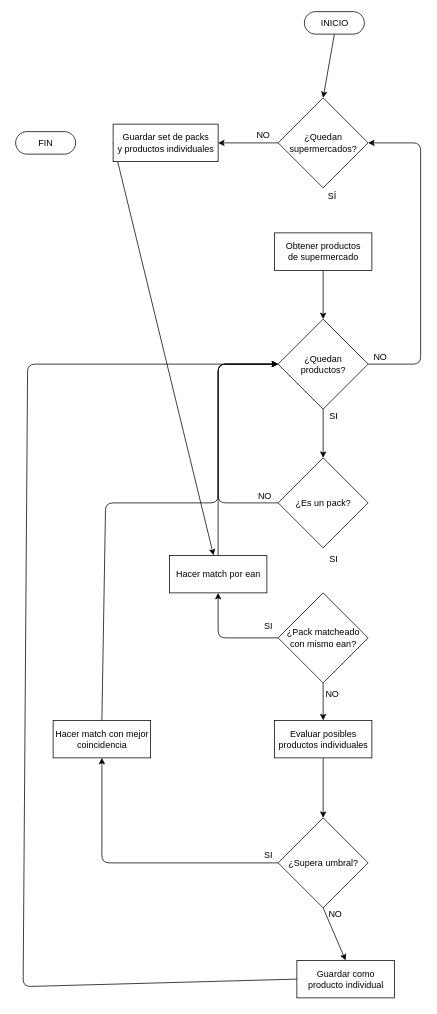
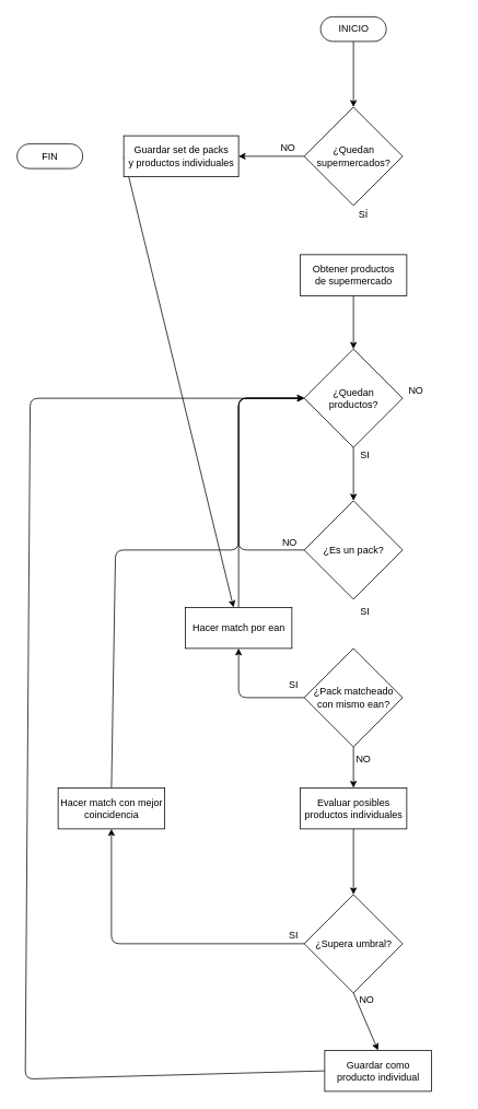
  <mxCell id="0" />
  <mxCell id="1" parent="0" />
  <mxCell id="2" style="edgeStyle=none;html=1;exitX=0;exitY=0.5;exitDx=0;exitDy=0;entryX=1;entryY=0.5;entryDx=0;entryDy=0;" parent="1" source="3" target="38" edge="1"><mxGeometry relative="1" as="geometry"><mxPoint x="290" y="190" as="targetPoint" /></mxGeometry></mxCell>
  <mxCell id="3" value="¿Quedan &lt;br&gt;supermercados?" style="shape=rhombus;html=1;dashed=0;whitespace=wrap;perimeter=rhombusPerimeter;" parent="1" vertex="1"><mxGeometry x="370" y="130" width="120" height="120" as="geometry" /></mxCell>
  <mxCell id="4" style="edgeStyle=none;html=1;entryX=0.5;entryY=0;entryDx=0;entryDy=0;exitX=0.5;exitY=0.5;exitDx=0;exitDy=15;exitPerimeter=0;" parent="1" source="23" target="3" edge="1"><mxGeometry relative="1" as="geometry"><mxPoint x="430" y="50" as="sourcePoint" /></mxGeometry></mxCell>
  <mxCell id="5" style="edgeStyle=none;html=1;entryX=0.5;entryY=0;entryDx=0;entryDy=0;" parent="1" source="6" target="10" edge="1"><mxGeometry relative="1" as="geometry" /></mxCell>
  <mxCell id="6" value="Obtener productos&lt;br&gt;de supermercado" style="html=1;dashed=0;whitespace=wrap;" parent="1" vertex="1"><mxGeometry x="365" y="310" width="130" height="50" as="geometry" /></mxCell>
  <mxCell id="7" value="SÍ" style="text;html=1;align=center;verticalAlign=middle;resizable=0;points=[];autosize=1;strokeColor=none;fillColor=none;" parent="1" vertex="1"><mxGeometry x="427" y="246" width="30" height="30" as="geometry" /></mxCell>
- <mxCell id="8" style="edgeStyle=none;html=1;entryX=1;entryY=0.5;entryDx=0;entryDy=0;exitX=1;exitY=0.5;exitDx=0;exitDy=0;" parent="1" source="10" target="3" edge="1"><mxGeometry relative="1" as="geometry"><Array as="points"><mxPoint x="560" y="485" /><mxPoint x="560" y="190" /></Array></mxGeometry></mxCell>
  <mxCell id="9" style="edgeStyle=none;html=1;entryX=0.5;entryY=0;entryDx=0;entryDy=0;" parent="1" source="10" target="13" edge="1"><mxGeometry relative="1" as="geometry" /></mxCell>
  <mxCell id="10" value="¿Quedan &lt;br&gt;productos?" style="shape=rhombus;html=1;dashed=0;whitespace=wrap;perimeter=rhombusPerimeter;" parent="1" vertex="1"><mxGeometry x="370" y="425" width="120" height="120" as="geometry" /></mxCell>
  <mxCell id="11" value="NO" style="text;html=1;align=center;verticalAlign=middle;resizable=0;points=[];autosize=1;strokeColor=none;fillColor=none;" parent="1" vertex="1"><mxGeometry x="486" y="461" width="40" height="30" as="geometry" /></mxCell>
  <mxCell id="12" style="edgeStyle=none;html=1;entryX=0;entryY=0.5;entryDx=0;entryDy=0;exitX=0;exitY=0.5;exitDx=0;exitDy=0;" parent="1" source="13" target="10" edge="1"><mxGeometry relative="1" as="geometry"><Array as="points"><mxPoint x="290" y="670" /><mxPoint x="290" y="485" /></Array></mxGeometry></mxCell>
  <mxCell id="13" value="¿Es un pack?" style="shape=rhombus;html=1;dashed=0;whitespace=wrap;perimeter=rhombusPerimeter;" parent="1" vertex="1"><mxGeometry x="370" y="610" width="120" height="120" as="geometry" /></mxCell>
  <mxCell id="14" value="NO" style="text;html=1;align=center;verticalAlign=middle;resizable=0;points=[];autosize=1;strokeColor=none;fillColor=none;" parent="1" vertex="1"><mxGeometry x="332" y="646" width="40" height="30" as="geometry" /></mxCell>
  <mxCell id="15" value="SI" style="text;html=1;align=center;verticalAlign=middle;resizable=0;points=[];autosize=1;strokeColor=none;fillColor=none;" parent="1" vertex="1"><mxGeometry x="429" y="540" width="30" height="30" as="geometry" /></mxCell>
  <mxCell id="16" style="edgeStyle=none;html=1;exitX=0;exitY=0.5;exitDx=0;exitDy=0;entryX=0.5;entryY=1;entryDx=0;entryDy=0;" parent="1" source="18" target="21" edge="1"><mxGeometry relative="1" as="geometry"><mxPoint x="570" y="850" as="targetPoint" /><Array as="points"><mxPoint x="290" y="850" /></Array></mxGeometry></mxCell>
  <mxCell id="17" style="edgeStyle=none;html=1;entryX=0.5;entryY=0;entryDx=0;entryDy=0;" parent="1" source="18" target="25" edge="1"><mxGeometry relative="1" as="geometry" /></mxCell>
  <mxCell id="18" value="¿Pack matcheado&lt;br&gt;con mismo ean?" style="shape=rhombus;html=1;dashed=0;whitespace=wrap;perimeter=rhombusPerimeter;" parent="1" vertex="1"><mxGeometry x="370" y="790" width="120" height="120" as="geometry" /></mxCell>
  <mxCell id="19" value="SI" style="text;html=1;align=center;verticalAlign=middle;resizable=0;points=[];autosize=1;strokeColor=none;fillColor=none;" parent="1" vertex="1"><mxGeometry x="429" y="730" width="30" height="30" as="geometry" /></mxCell>
  <mxCell id="20" style="edgeStyle=none;html=1;exitX=0.5;exitY=0;exitDx=0;exitDy=0;entryX=0;entryY=0.5;entryDx=0;entryDy=0;" parent="1" source="21" target="10" edge="1"><mxGeometry relative="1" as="geometry"><mxPoint x="310" y="690" as="targetPoint" /><Array as="points"><mxPoint x="290" y="485" /></Array></mxGeometry></mxCell>
  <mxCell id="21" value="Hacer match por ean" style="html=1;dashed=0;whitespace=wrap;" parent="1" vertex="1"><mxGeometry x="225" y="740" width="130" height="50" as="geometry" /></mxCell>
  <mxCell id="22" value="SI" style="text;html=1;align=center;verticalAlign=middle;resizable=0;points=[];autosize=1;strokeColor=none;fillColor=none;" parent="1" vertex="1"><mxGeometry x="342" y="820" width="30" height="30" as="geometry" /></mxCell>
- <mxCell id="23" value="INICIO" style="html=1;dashed=0;whitespace=wrap;shape=mxgraph.dfd.start" parent="1" vertex="1"><mxGeometry x="405" y="15" width="80" height="30" as="geometry" /></mxCell>
+ <mxCell id="23" value="INICIO" style="html=1;dashed=0;whitespace=wrap;shape=mxgraph.dfd.start" parent="1" vertex="1"><mxGeometry x="390" y="20" width="80" height="30" as="geometry" /></mxCell>
  <mxCell id="24" style="edgeStyle=none;html=1;exitX=0.5;exitY=1;exitDx=0;exitDy=0;entryX=0.5;entryY=0;entryDx=0;entryDy=0;" parent="1" source="25" target="31" edge="1"><mxGeometry relative="1" as="geometry" /></mxCell>
  <mxCell id="25" value="Evaluar posibles&lt;br&gt;productos individuales" style="html=1;dashed=0;whitespace=wrap;" parent="1" vertex="1"><mxGeometry x="365" y="960" width="130" height="50" as="geometry" /></mxCell>
  <mxCell id="26" value="NO" style="text;html=1;align=center;verticalAlign=middle;resizable=0;points=[];autosize=1;strokeColor=none;fillColor=none;" parent="1" vertex="1"><mxGeometry x="422" y="910" width="40" height="30" as="geometry" /></mxCell>
  <mxCell id="27" style="edgeStyle=none;html=1;exitX=0.5;exitY=0;exitDx=0;exitDy=0;entryX=0;entryY=0.5;entryDx=0;entryDy=0;" parent="1" source="28" target="10" edge="1"><mxGeometry relative="1" as="geometry"><Array as="points"><mxPoint x="140" y="670" /><mxPoint x="290" y="670" /><mxPoint x="290" y="485" /></Array></mxGeometry></mxCell>
  <mxCell id="28" value="Hacer match con mejor&lt;br&gt;coincidencia" style="html=1;dashed=0;whitespace=wrap;" parent="1" vertex="1"><mxGeometry x="70" y="960" width="130" height="50" as="geometry" /></mxCell>
  <mxCell id="29" style="edgeStyle=none;html=1;exitX=0;exitY=0.5;exitDx=0;exitDy=0;entryX=0.5;entryY=1;entryDx=0;entryDy=0;" parent="1" source="31" target="28" edge="1"><mxGeometry relative="1" as="geometry"><mxPoint x="130" y="1150" as="targetPoint" /><Array as="points"><mxPoint x="135" y="1150" /></Array></mxGeometry></mxCell>
  <mxCell id="30" style="edgeStyle=none;html=1;exitX=0.5;exitY=1;exitDx=0;exitDy=0;entryX=0.5;entryY=0;entryDx=0;entryDy=0;" parent="1" source="31" target="34" edge="1"><mxGeometry relative="1" as="geometry" /></mxCell>
  <mxCell id="31" value="¿Supera umbral?" style="shape=rhombus;html=1;dashed=0;whitespace=wrap;perimeter=rhombusPerimeter;" parent="1" vertex="1"><mxGeometry x="370" y="1090" width="120" height="120" as="geometry" /></mxCell>
  <mxCell id="32" value="SI" style="text;html=1;align=center;verticalAlign=middle;resizable=0;points=[];autosize=1;strokeColor=none;fillColor=none;" parent="1" vertex="1"><mxGeometry x="342" y="1125" width="30" height="30" as="geometry" /></mxCell>
  <mxCell id="33" style="edgeStyle=none;html=1;exitX=0;exitY=0.5;exitDx=0;exitDy=0;entryX=0;entryY=0.5;entryDx=0;entryDy=0;" parent="1" source="34" target="10" edge="1"><mxGeometry relative="1" as="geometry"><Array as="points"><mxPoint x="30" y="1315" /><mxPoint x="36" y="485" /></Array></mxGeometry></mxCell>
  <mxCell id="34" value="Guardar como &lt;br&gt;producto individual" style="html=1;dashed=0;whitespace=wrap;" parent="1" vertex="1"><mxGeometry x="395" y="1280" width="130" height="50" as="geometry" /></mxCell>
  <mxCell id="35" value="NO" style="text;html=1;align=center;verticalAlign=middle;resizable=0;points=[];autosize=1;strokeColor=none;fillColor=none;" parent="1" vertex="1"><mxGeometry x="426" y="1204" width="40" height="30" as="geometry" /></mxCell>
  <mxCell id="36" value="NO" style="text;html=1;align=center;verticalAlign=middle;resizable=0;points=[];autosize=1;strokeColor=none;fillColor=none;" parent="1" vertex="1"><mxGeometry x="330" y="165" width="40" height="30" as="geometry" /></mxCell>
  <mxCell id="37" style="edgeStyle=none;html=1;exitX=0;exitY=0.5;exitDx=0;exitDy=0;" parent="1" source="38" target="21" edge="1"><mxGeometry relative="1" as="geometry" /></mxCell>
  <mxCell id="38" value="Guardar set de packs&lt;br&gt;y productos individuales" style="html=1;dashed=0;whitespace=wrap;" parent="1" vertex="1"><mxGeometry x="150" y="165" width="140" height="50" as="geometry" /></mxCell>
  <mxCell id="39" value="FIN" style="html=1;dashed=0;whitespace=wrap;shape=mxgraph.dfd.start" parent="1" vertex="1"><mxGeometry x="20" y="175" width="80" height="30" as="geometry" /></mxCell>
